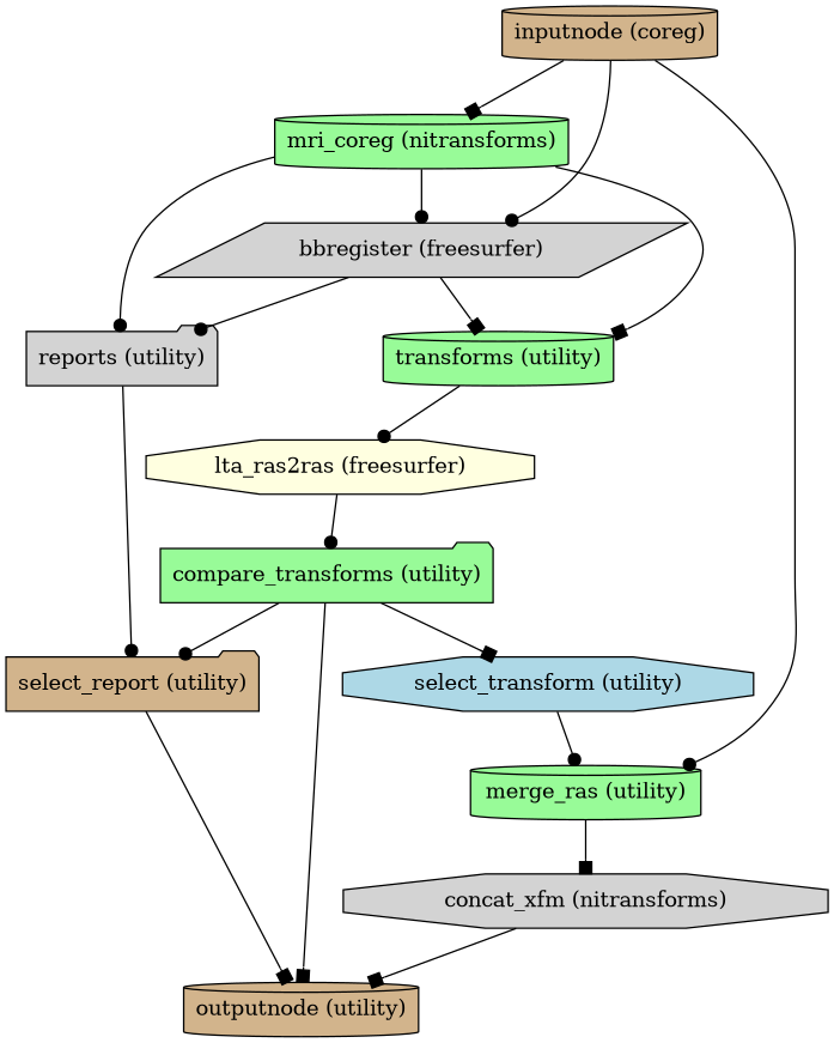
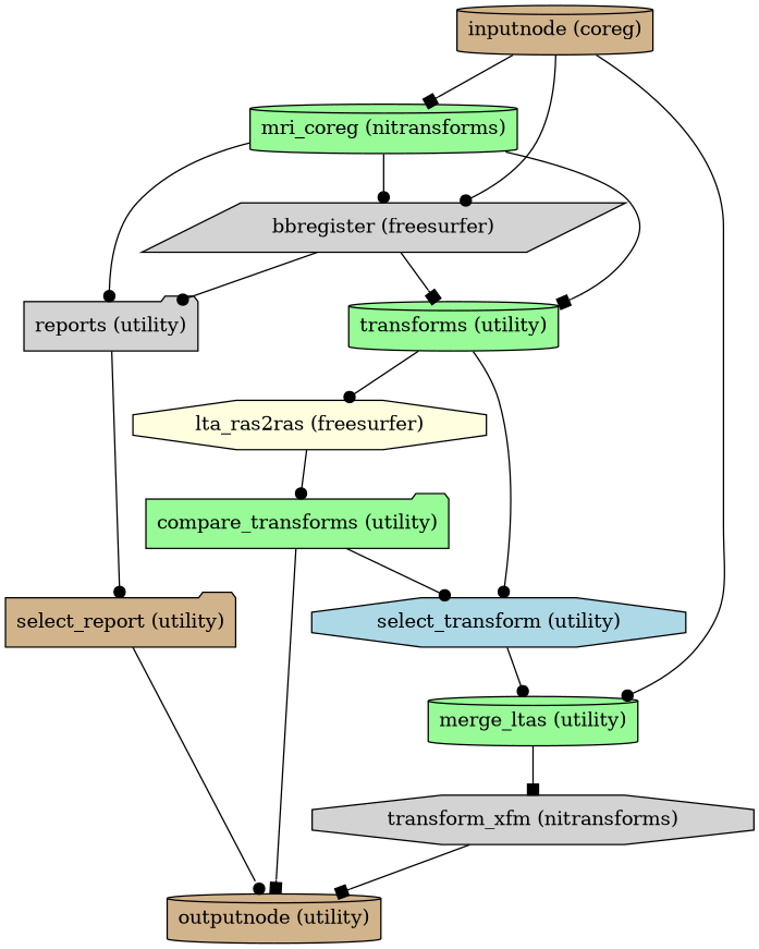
  strict digraph {
    node [fillcolor=palegreen shape=cylinder style=filled]
    edge [arrowhead=dot]
    n1 [fillcolor=tan label="inputnode (coreg)"]
-   "merge_ltas (utility)" [label="merge_ras (utility)"]
+   "merge_ltas (utility)"
    n3 [label="mri_coreg (nitransforms)"]
    "bbregister (freesurfer)" [fillcolor=lightgrey shape=parallelogram]
-   "concat_xfm (nitransforms)" [fillcolor=lightgrey shape=octagon]
+   "concat_xfm (nitransforms)" [fillcolor=lightgrey shape=octagon label="transform_xfm (nitransforms)"]
    "transforms (utility)"
    "reports (utility)" [fillcolor=lightgrey shape=folder]
    "outputnode (utility)" [fillcolor=tan]
    "lta_ras2ras (freesurfer)" [fillcolor=lightyellow shape=octagon]
    "select_transform (utility)" [fillcolor=lightblue shape=octagon]
    "select_report (utility)" [fillcolor=tan shape=folder]
    "compare_transforms (utility)" [shape=folder]
    n1 -> "merge_ltas (utility)"
    n1 -> n3 [arrowhead=box]
    n1 -> "bbregister (freesurfer)"
    "merge_ltas (utility)" -> "concat_xfm (nitransforms)" [arrowhead=box]
    n3 -> "bbregister (freesurfer)"
    n3 -> "transforms (utility)" [arrowhead=box]
    n3 -> "reports (utility)"
    "bbregister (freesurfer)" -> "transforms (utility)" [arrowhead=box]
    "bbregister (freesurfer)" -> "reports (utility)"
    "concat_xfm (nitransforms)" -> "outputnode (utility)" [arrowhead=box]
    "transforms (utility)" -> "lta_ras2ras (freesurfer)"
+   "transforms (utility)" -> "select_transform (utility)"
    "reports (utility)" -> "select_report (utility)"
    "lta_ras2ras (freesurfer)" -> "compare_transforms (utility)"
    "select_transform (utility)" -> "merge_ltas (utility)"
-   "select_report (utility)" -> "outputnode (utility)" [arrowhead=box]
+   "select_report (utility)" -> "outputnode (utility)"
    "compare_transforms (utility)" -> "outputnode (utility)" [arrowhead=box]
-   "compare_transforms (utility)" -> "select_transform (utility)" [arrowhead=box]
-   "compare_transforms (utility)" -> "select_report (utility)"
+   "compare_transforms (utility)" -> "select_transform (utility)"
  }
